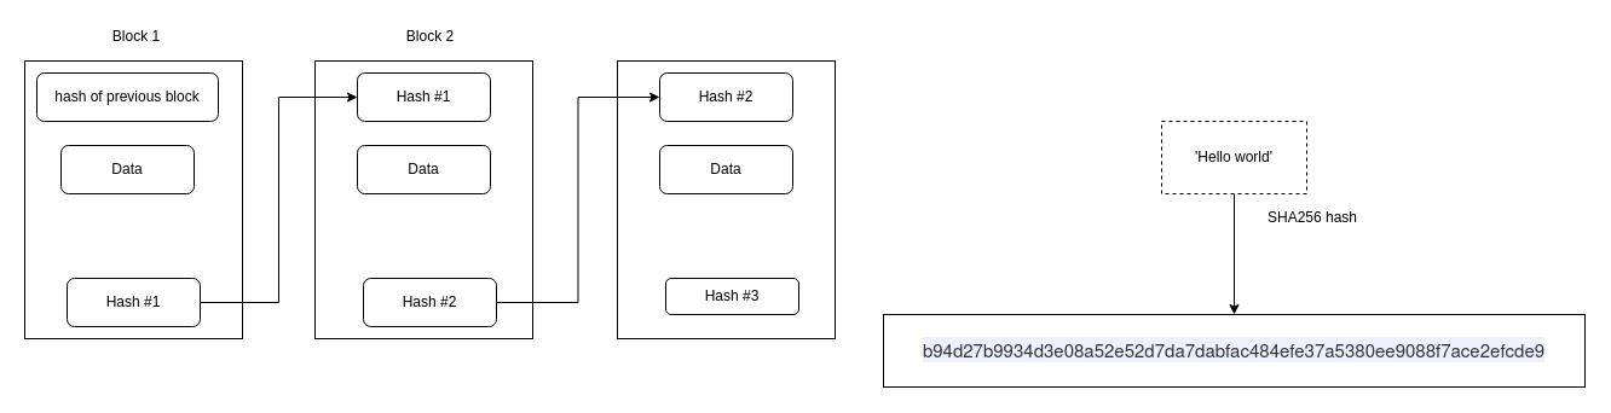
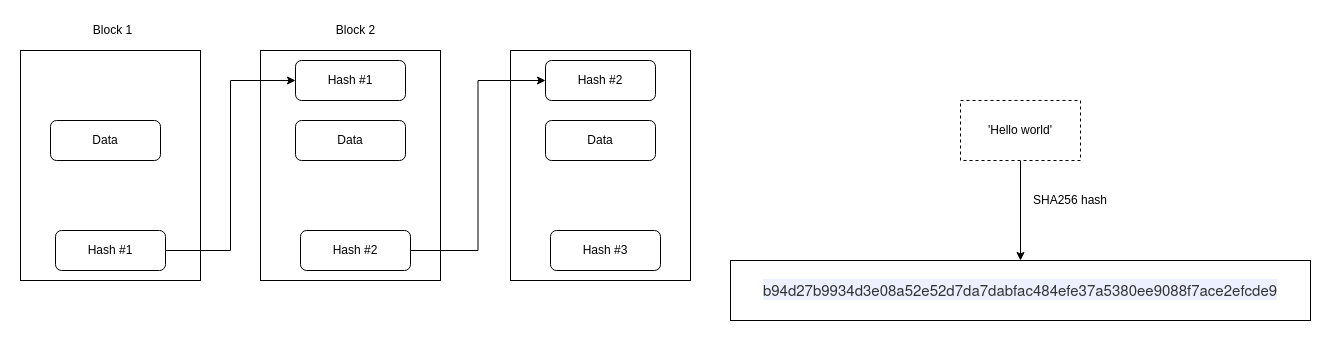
  <mxCell id="0" />
  <mxCell id="1" parent="0" />
  <mxCell id="2" value="" style="rounded=0;whiteSpace=wrap;html=1;" vertex="1" parent="1"><mxGeometry x="260" y="50" width="180" height="230" as="geometry" /></mxCell>
  <mxCell id="3" value="" style="rounded=0;whiteSpace=wrap;html=1;" vertex="1" parent="1"><mxGeometry x="20" y="50" width="180" height="230" as="geometry" /></mxCell>
- <mxCell id="4" value="hash of previous block" style="rounded=1;whiteSpace=wrap;html=1;" vertex="1" parent="1"><mxGeometry x="30" y="60" width="150" height="40" as="geometry" /></mxCell>
  <mxCell id="5" value="Data" style="rounded=1;whiteSpace=wrap;html=1;" vertex="1" parent="1"><mxGeometry x="50" y="120" width="110" height="40" as="geometry" /></mxCell>
  <mxCell id="6" value="" style="edgeStyle=orthogonalEdgeStyle;rounded=0;orthogonalLoop=1;jettySize=auto;html=1;entryX=0;entryY=0.5;entryDx=0;entryDy=0;" edge="1" parent="1" source="7" target="8"><mxGeometry relative="1" as="geometry" /></mxCell>
  <mxCell id="7" value="Hash #1" style="rounded=1;whiteSpace=wrap;html=1;" vertex="1" parent="1"><mxGeometry x="55" y="230" width="110" height="40" as="geometry" /></mxCell>
  <mxCell id="8" value="Hash #1" style="rounded=1;whiteSpace=wrap;html=1;" vertex="1" parent="1"><mxGeometry x="295" y="60" width="110" height="40" as="geometry" /></mxCell>
  <mxCell id="9" value="" style="edgeStyle=orthogonalEdgeStyle;rounded=0;orthogonalLoop=1;jettySize=auto;html=1;" edge="1" parent="1" source="10" target="11"><mxGeometry relative="1" as="geometry" /></mxCell>
  <mxCell id="10" value="'Hello world'" style="rounded=0;whiteSpace=wrap;html=1;dashed=1;" vertex="1" parent="1"><mxGeometry x="960" y="100" width="120" height="60" as="geometry" /></mxCell>
  <mxCell id="11" value="&lt;span style=&quot;color: rgb(51 , 51 , 51) ; font-family: &amp;#34;helvetica neue&amp;#34; , &amp;#34;helvetica&amp;#34; , &amp;#34;arial&amp;#34; , sans-serif ; font-size: 15px ; background-color: rgb(236 , 240 , 255)&quot;&gt;b94d27b9934d3e08a52e52d7da7dabfac484efe37a5380ee9088f7ace2efcde9&lt;/span&gt;" style="rounded=0;whiteSpace=wrap;html=1;" vertex="1" parent="1"><mxGeometry x="730" y="260" width="580" height="60" as="geometry" /></mxCell>
- <mxCell id="12" value="SHA256 hash" style="text;html=1;strokeColor=none;fillColor=none;align=center;verticalAlign=middle;whiteSpace=wrap;rounded=0;" vertex="1" parent="1"><mxGeometry x="1045" y="170" width="80" height="20" as="geometry" /></mxCell>
+ <mxCell id="12" value="SHA256 hash" style="text;html=1;strokeColor=none;fillColor=none;align=center;verticalAlign=middle;whiteSpace=wrap;rounded=0;" vertex="1" parent="1"><mxGeometry x="1030" y="190" width="80" height="20" as="geometry" /></mxCell>
  <mxCell id="13" value="Data" style="rounded=1;whiteSpace=wrap;html=1;" vertex="1" parent="1"><mxGeometry x="295" y="120" width="110" height="40" as="geometry" /></mxCell>
  <mxCell id="14" value="Hash #2" style="rounded=1;whiteSpace=wrap;html=1;" vertex="1" parent="1"><mxGeometry x="300" y="230" width="110" height="40" as="geometry" /></mxCell>
  <mxCell id="15" value="" style="rounded=0;whiteSpace=wrap;html=1;" vertex="1" parent="1"><mxGeometry x="510" y="50" width="180" height="230" as="geometry" /></mxCell>
  <mxCell id="16" value="Hash #2" style="rounded=1;whiteSpace=wrap;html=1;" vertex="1" parent="1"><mxGeometry x="545" y="60" width="110" height="40" as="geometry" /></mxCell>
  <mxCell id="17" value="Data" style="rounded=1;whiteSpace=wrap;html=1;" vertex="1" parent="1"><mxGeometry x="545" y="120" width="110" height="40" as="geometry" /></mxCell>
- <mxCell id="18" value="Hash #3" style="rounded=1;whiteSpace=wrap;html=1;" vertex="1" parent="1"><mxGeometry x="550" y="230" width="110" height="30" as="geometry" /></mxCell>
+ <mxCell id="18" value="Hash #3" style="rounded=1;whiteSpace=wrap;html=1;" vertex="1" parent="1"><mxGeometry x="550" y="230" width="110" height="40" as="geometry" /></mxCell>
  <mxCell id="19" value="" style="edgeStyle=orthogonalEdgeStyle;rounded=0;orthogonalLoop=1;jettySize=auto;html=1;entryX=0;entryY=0.5;entryDx=0;entryDy=0;" edge="1" parent="1" source="14" target="16"><mxGeometry relative="1" as="geometry"><mxPoint x="495.034" y="290" as="targetPoint" /></mxGeometry></mxCell>
  <mxCell id="20" value="Block 1" style="text;html=1;strokeColor=none;fillColor=none;align=center;verticalAlign=middle;whiteSpace=wrap;rounded=0;" vertex="1" parent="1"><mxGeometry x="85" y="20" width="55" height="20" as="geometry" /></mxCell>
  <mxCell id="21" value="Block 2" style="text;html=1;strokeColor=none;fillColor=none;align=center;verticalAlign=middle;whiteSpace=wrap;rounded=0;" vertex="1" parent="1"><mxGeometry x="327.5" y="20" width="55" height="20" as="geometry" /></mxCell>
